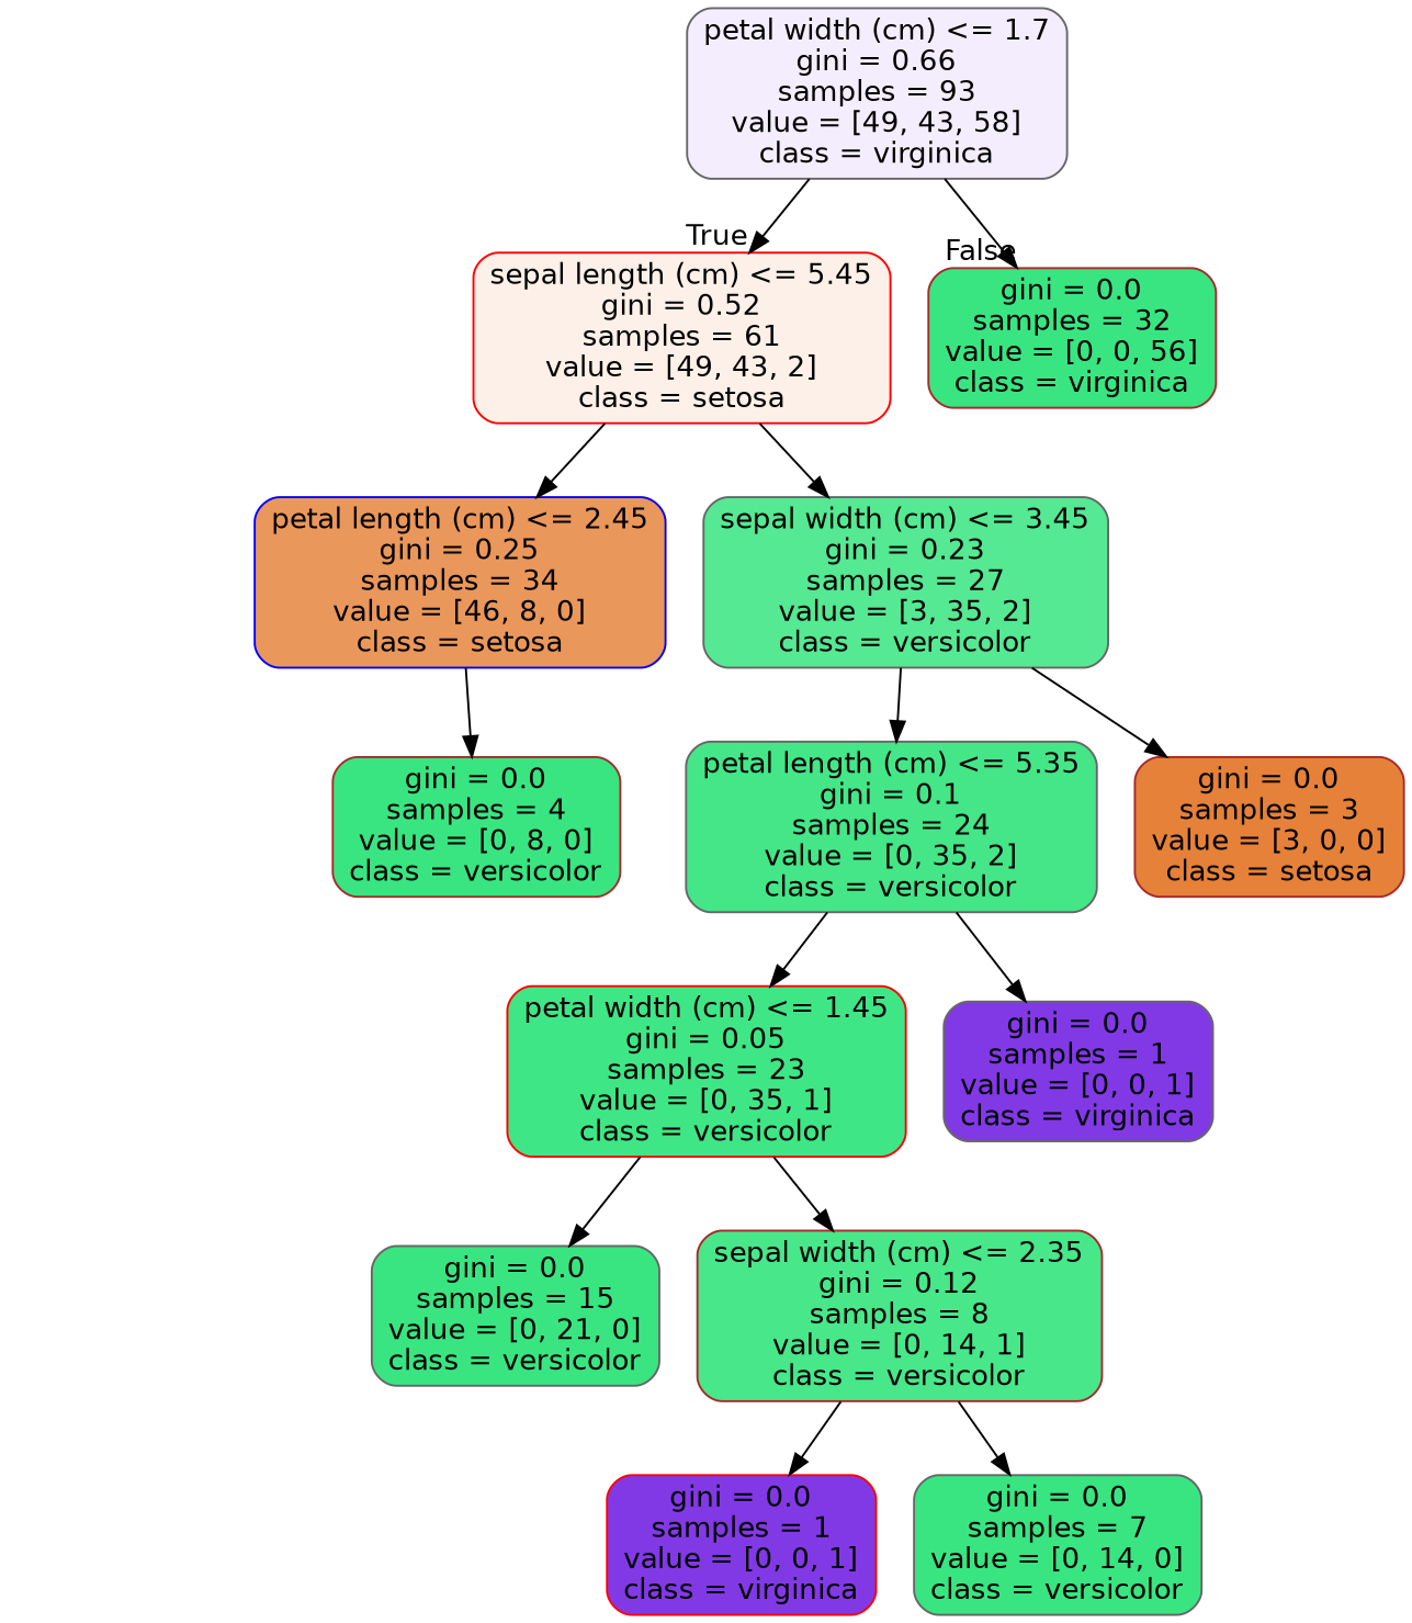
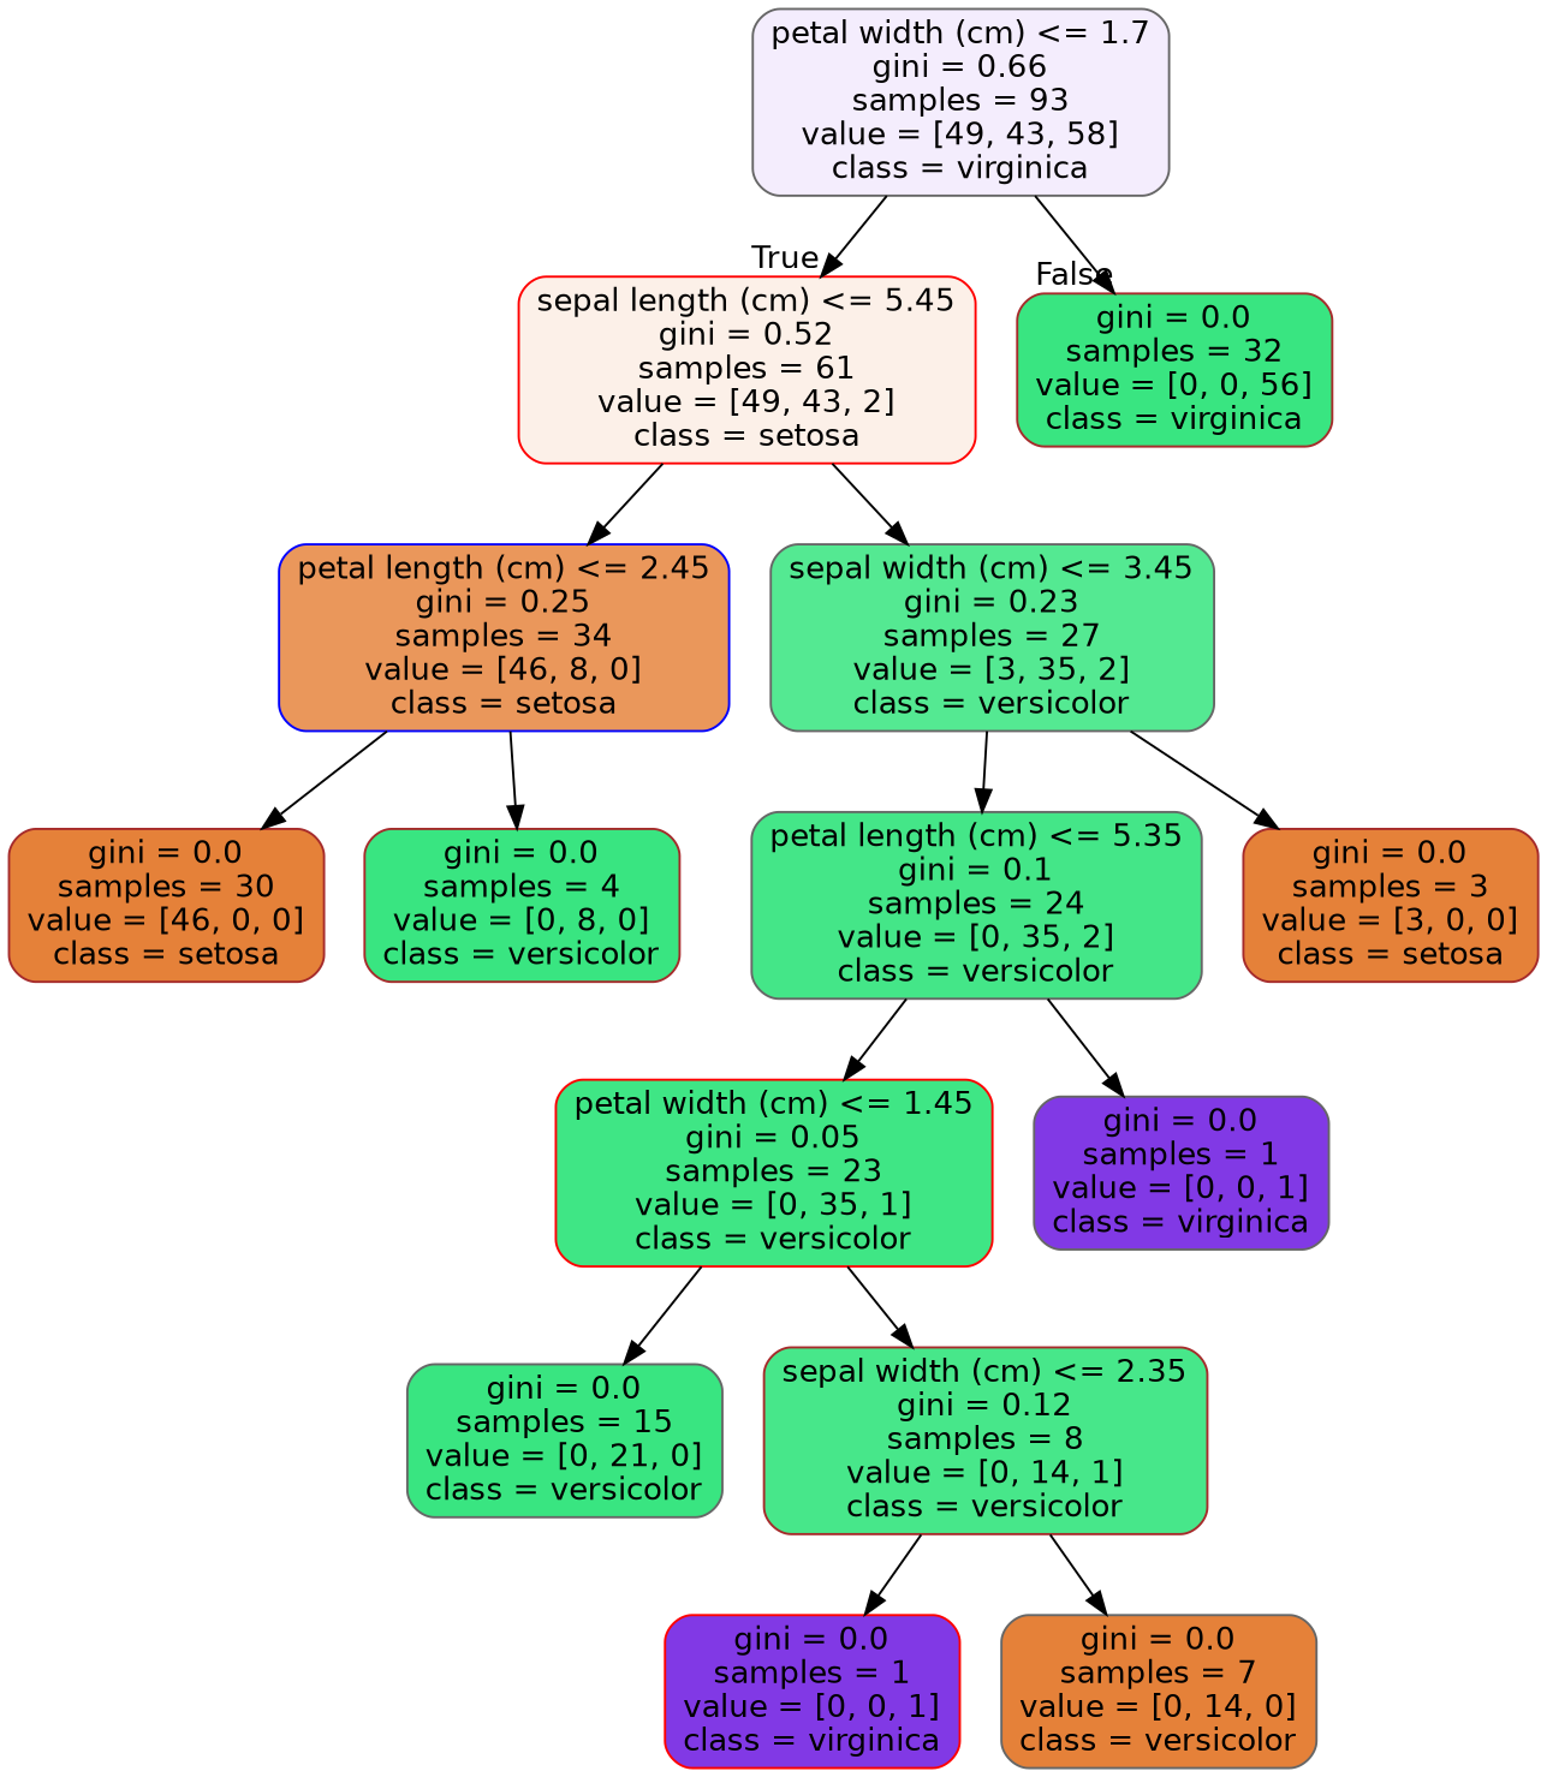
  digraph {
    node [color=gray40 fillcolor="#39e581" fontname=helvetica shape=box style="filled, rounded"]
    edge [fontname=helvetica]
    n1 [fillcolor="#f4edfd" label="petal width (cm) <= 1.7\ngini = 0.66\nsamples = 93\nvalue = [49, 43, 58]\nclass = virginica"]
    n2 [color=red fillcolor="#fcf0e8" label="sepal length (cm) <= 5.45\ngini = 0.52\nsamples = 61\nvalue = [49, 43, 2]\nclass = setosa"]
    n3 [color=brown label="gini = 0.0\nsamples = 32\nvalue = [0, 0, 56]\nclass = virginica"]
    n4 [color=blue fillcolor="#ea975b" label="petal length (cm) <= 2.45\ngini = 0.25\nsamples = 34\nvalue = [46, 8, 0]\nclass = setosa"]
    n5 [fillcolor="#54e992" label="sepal width (cm) <= 3.45\ngini = 0.23\nsamples = 27\nvalue = [3, 35, 2]\nclass = versicolor"]
+   n6 [color=brown fillcolor="#e58139" label="gini = 0.0\nsamples = 30\nvalue = [46, 0, 0]\nclass = setosa"]
    n7 [color=brown label="gini = 0.0\nsamples = 4\nvalue = [0, 8, 0]\nclass = versicolor"]
    n8 [fillcolor="#44e688" label="petal length (cm) <= 5.35\ngini = 0.1\nsamples = 24\nvalue = [0, 35, 2]\nclass = versicolor"]
    n9 [color=brown fillcolor="#e58139" label="gini = 0.0\nsamples = 3\nvalue = [3, 0, 0]\nclass = setosa"]
    n10 [color=red fillcolor="#3fe685" label="petal width (cm) <= 1.45\ngini = 0.05\nsamples = 23\nvalue = [0, 35, 1]\nclass = versicolor"]
    n11 [fillcolor="#8139e5" label="gini = 0.0\nsamples = 1\nvalue = [0, 0, 1]\nclass = virginica"]
    n12 [label="gini = 0.0\nsamples = 15\nvalue = [0, 21, 0]\nclass = versicolor"]
    n13 [color=brown fillcolor="#47e78a" label="sepal width (cm) <= 2.35\ngini = 0.12\nsamples = 8\nvalue = [0, 14, 1]\nclass = versicolor"]
    n14 [color=red fillcolor="#8139e5" label="gini = 0.0\nsamples = 1\nvalue = [0, 0, 1]\nclass = virginica"]
-   n15 [label="gini = 0.0\nsamples = 7\nvalue = [0, 14, 0]\nclass = versicolor"]
+   n15 [fillcolor="#e58139" label="gini = 0.0\nsamples = 7\nvalue = [0, 14, 0]\nclass = versicolor"]
    n1 -> n2 [headlabel=True labelangle=45 labeldistance=2.5]
    n1 -> n3 [headlabel=False labelangle=-45 labeldistance=2.5]
    n2 -> n4
    n2 -> n5
+   n4 -> n6
    n4 -> n7
    n5 -> n8
    n5 -> n9
    n8 -> n10
    n8 -> n11
    n10 -> n12
    n10 -> n13
    n13 -> n14
    n13 -> n15
  }
